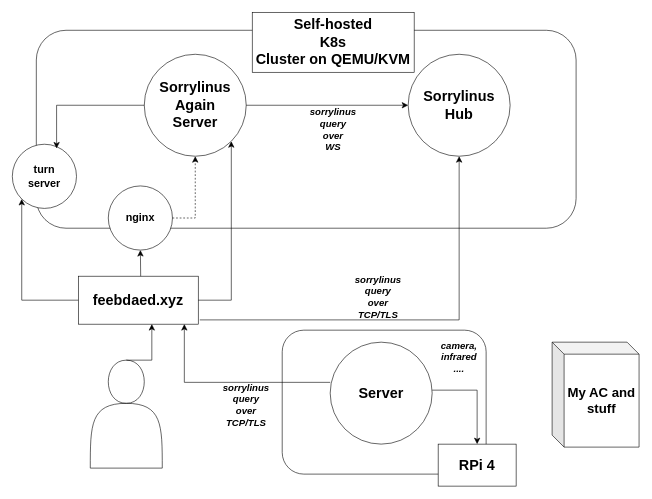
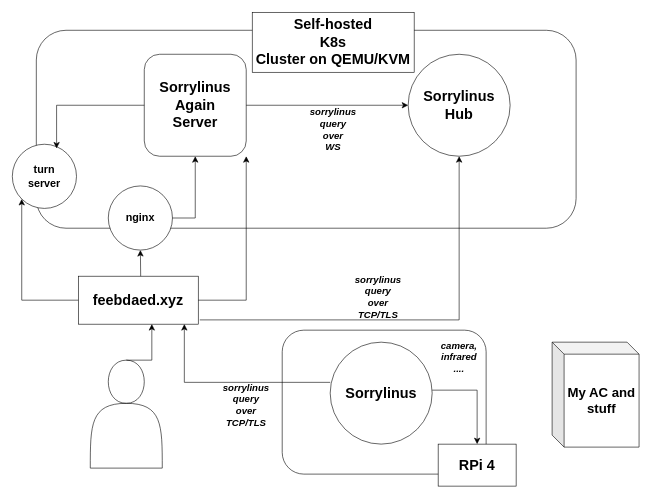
  <mxCell id="0" />
  <mxCell id="1" parent="0" />
  <mxCell id="2" value="" style="rounded=1;whiteSpace=wrap;html=1;" vertex="1" parent="1"><mxGeometry x="470" y="550" width="340" height="240" as="geometry" /></mxCell>
  <mxCell id="3" value="" style="rounded=1;whiteSpace=wrap;html=1;" vertex="1" parent="1"><mxGeometry x="60" y="50" width="900" height="330" as="geometry" /></mxCell>
- <mxCell id="4" value="Sorrylinus&lt;div&gt;Again&lt;/div&gt;&lt;div&gt;Server&lt;/div&gt;" style="ellipse;whiteSpace=wrap;html=1;aspect=fixed;fontStyle=1;fontSize=24;" vertex="1" parent="1"><mxGeometry x="240" y="90" width="170" height="170" as="geometry" /></mxCell>
+ <mxCell id="4" value="Sorrylinus&lt;div&gt;Again&lt;/div&gt;&lt;div&gt;Server&lt;/div&gt;" style="whiteSpace=wrap;html=1;aspect=fixed;fontStyle=1;fontSize=24;rounded=1;" vertex="1" parent="1"><mxGeometry x="240" y="90" width="170" height="170" as="geometry" /></mxCell>
  <mxCell id="5" value="Sorrylinus&lt;div&gt;Hub&lt;/div&gt;" style="ellipse;whiteSpace=wrap;html=1;aspect=fixed;fontStyle=1;fontSize=24;" vertex="1" parent="1"><mxGeometry x="680" y="90" width="170" height="170" as="geometry" /></mxCell>
- <mxCell id="6" value="Server" style="ellipse;whiteSpace=wrap;html=1;aspect=fixed;fontStyle=1;fontSize=24;" vertex="1" parent="1"><mxGeometry x="550" y="570" width="170" height="170" as="geometry" /></mxCell>
+ <mxCell id="6" value="Sorrylinus" style="ellipse;whiteSpace=wrap;html=1;aspect=fixed;fontStyle=1;fontSize=24;" vertex="1" parent="1"><mxGeometry x="550" y="570" width="170" height="170" as="geometry" /></mxCell>
  <mxCell id="7" value="" style="shape=actor;whiteSpace=wrap;html=1;" vertex="1" parent="1"><mxGeometry x="150" y="600" width="120" height="180" as="geometry" /></mxCell>
  <mxCell id="8" value="My AC and stuff" style="shape=cube;whiteSpace=wrap;html=1;boundedLbl=1;backgroundOutline=1;darkOpacity=0.05;darkOpacity2=0.1;fontStyle=1;fontSize=22;" vertex="1" parent="1"><mxGeometry x="920" y="570" width="145" height="175" as="geometry" /></mxCell>
  <mxCell id="9" value="Self-hosted&lt;div&gt;K8s&lt;/div&gt;&lt;div&gt;Cluster on QEMU/KVM&lt;/div&gt;" style="rounded=0;whiteSpace=wrap;html=1;fontStyle=1;fontSize=24;" vertex="1" parent="1"><mxGeometry x="420" y="20" width="270" height="100" as="geometry" /></mxCell>
  <mxCell id="10" value="feebdaed.xyz" style="rounded=0;whiteSpace=wrap;html=1;fontStyle=1;fontSize=24;" vertex="1" parent="1"><mxGeometry x="130" y="460" width="200" height="80" as="geometry" /></mxCell>
  <mxCell id="11" value="" style="edgeStyle=segmentEdgeStyle;endArrow=classic;html=1;curved=0;rounded=0;endSize=8;startSize=8;exitX=0.5;exitY=0;exitDx=0;exitDy=0;entryX=0.613;entryY=0.999;entryDx=0;entryDy=0;entryPerimeter=0;" edge="1" parent="1" source="7" target="10"><mxGeometry width="50" height="50" relative="1" as="geometry"><mxPoint x="580" y="550" as="sourcePoint" /><mxPoint x="630" y="500" as="targetPoint" /></mxGeometry></mxCell>
  <mxCell id="12" value="" style="edgeStyle=segmentEdgeStyle;endArrow=classic;html=1;curved=0;rounded=0;endSize=8;startSize=8;exitX=1;exitY=0.5;exitDx=0;exitDy=0;entryX=1;entryY=1;entryDx=0;entryDy=0;" edge="1" parent="1" source="10" target="4"><mxGeometry width="50" height="50" relative="1" as="geometry"><mxPoint x="580" y="550" as="sourcePoint" /><mxPoint x="630" y="500" as="targetPoint" /></mxGeometry></mxCell>
  <mxCell id="13" value="nginx" style="ellipse;whiteSpace=wrap;html=1;aspect=fixed;fontStyle=1;fontSize=18;" vertex="1" parent="1"><mxGeometry x="180" y="309.5" width="107" height="107" as="geometry" /></mxCell>
  <mxCell id="14" value="turn&lt;div&gt;server&lt;/div&gt;" style="ellipse;whiteSpace=wrap;html=1;aspect=fixed;fontStyle=1;fontSize=18;" vertex="1" parent="1"><mxGeometry x="20" y="240" width="107" height="107" as="geometry" /></mxCell>
  <mxCell id="15" value="" style="edgeStyle=segmentEdgeStyle;endArrow=classic;html=1;curved=0;rounded=0;endSize=8;startSize=8;entryX=0.5;entryY=1;entryDx=0;entryDy=0;" edge="1" parent="1" target="13"><mxGeometry width="50" height="50" relative="1" as="geometry"><mxPoint x="234" y="460" as="sourcePoint" /><mxPoint x="630" y="360" as="targetPoint" /></mxGeometry></mxCell>
  <mxCell id="16" value="" style="edgeStyle=segmentEdgeStyle;endArrow=classic;html=1;curved=0;rounded=0;endSize=8;startSize=8;entryX=0;entryY=1;entryDx=0;entryDy=0;exitX=0;exitY=0.5;exitDx=0;exitDy=0;" edge="1" parent="1" source="10" target="14"><mxGeometry width="50" height="50" relative="1" as="geometry"><mxPoint x="580" y="410" as="sourcePoint" /><mxPoint x="630" y="360" as="targetPoint" /></mxGeometry></mxCell>
  <mxCell id="17" value="" style="edgeStyle=segmentEdgeStyle;endArrow=classic;html=1;curved=0;rounded=0;endSize=8;startSize=8;entryX=0.884;entryY=0.999;entryDx=0;entryDy=0;entryPerimeter=0;" edge="1" parent="1" target="10"><mxGeometry width="50" height="50" relative="1" as="geometry"><mxPoint x="550" y="637" as="sourcePoint" /><mxPoint x="630" y="360" as="targetPoint" /></mxGeometry></mxCell>
  <mxCell id="18" value="" style="edgeStyle=segmentEdgeStyle;endArrow=classic;html=1;curved=0;rounded=0;endSize=8;startSize=8;exitX=1.013;exitY=0.911;exitDx=0;exitDy=0;exitPerimeter=0;entryX=0.5;entryY=1;entryDx=0;entryDy=0;" edge="1" parent="1" source="10" target="5"><mxGeometry width="50" height="50" relative="1" as="geometry"><mxPoint x="580" y="410" as="sourcePoint" /><mxPoint x="630" y="360" as="targetPoint" /></mxGeometry></mxCell>
- <mxCell id="19" value="" style="edgeStyle=segmentEdgeStyle;endArrow=classic;html=1;curved=0;rounded=0;endSize=8;startSize=8;dashed=1;" edge="1" parent="1" source="13" target="4"><mxGeometry width="50" height="50" relative="1" as="geometry"><mxPoint x="580" y="410" as="sourcePoint" /><mxPoint x="630" y="360" as="targetPoint" /></mxGeometry></mxCell>
+ <mxCell id="19" value="" style="edgeStyle=segmentEdgeStyle;endArrow=classic;html=1;curved=0;rounded=0;endSize=8;startSize=8;" edge="1" parent="1" source="13" target="4"><mxGeometry width="50" height="50" relative="1" as="geometry"><mxPoint x="580" y="410" as="sourcePoint" /><mxPoint x="630" y="360" as="targetPoint" /></mxGeometry></mxCell>
  <mxCell id="20" value="" style="edgeStyle=segmentEdgeStyle;endArrow=classic;html=1;curved=0;rounded=0;endSize=8;startSize=8;" edge="1" parent="1" source="4" target="5"><mxGeometry width="50" height="50" relative="1" as="geometry"><mxPoint x="580" y="410" as="sourcePoint" /><mxPoint x="630" y="360" as="targetPoint" /></mxGeometry></mxCell>
  <mxCell id="21" value="RPi 4" style="rounded=0;whiteSpace=wrap;html=1;fontStyle=1;fontSize=24;" vertex="1" parent="1"><mxGeometry x="730" y="740" width="130" height="70" as="geometry" /></mxCell>
  <mxCell id="22" value="" style="edgeStyle=segmentEdgeStyle;endArrow=classic;html=1;curved=0;rounded=0;endSize=8;startSize=8;entryX=0.69;entryY=0.065;entryDx=0;entryDy=0;entryPerimeter=0;" edge="1" parent="1" source="4" target="14"><mxGeometry width="50" height="50" relative="1" as="geometry"><mxPoint x="580" y="410" as="sourcePoint" /><mxPoint x="630" y="360" as="targetPoint" /></mxGeometry></mxCell>
  <mxCell id="23" value="sorrylinus&lt;div&gt;query&lt;/div&gt;&lt;div&gt;over&lt;/div&gt;&lt;div&gt;TCP/TLS&lt;/div&gt;" style="text;html=1;align=center;verticalAlign=middle;whiteSpace=wrap;rounded=0;fontStyle=3;fontSize=16;" vertex="1" parent="1"><mxGeometry x="600" y="480" width="60" height="30" as="geometry" /></mxCell>
  <mxCell id="24" value="sorrylinus&lt;div&gt;query&lt;/div&gt;&lt;div&gt;over&lt;/div&gt;&lt;div&gt;TCP/TLS&lt;/div&gt;" style="text;html=1;align=center;verticalAlign=middle;whiteSpace=wrap;rounded=0;fontStyle=3;fontSize=16;" vertex="1" parent="1"><mxGeometry x="380" y="660" width="60" height="30" as="geometry" /></mxCell>
  <mxCell id="25" value="sorrylinus&lt;div&gt;query&lt;/div&gt;&lt;div&gt;over&lt;/div&gt;&lt;div&gt;WS&lt;/div&gt;" style="text;html=1;align=center;verticalAlign=middle;whiteSpace=wrap;rounded=0;fontStyle=3;fontSize=16;" vertex="1" parent="1"><mxGeometry x="525" y="200" width="60" height="30" as="geometry" /></mxCell>
  <mxCell id="26" value="" style="edgeStyle=segmentEdgeStyle;endArrow=classic;html=1;curved=0;rounded=0;endSize=8;startSize=8;" edge="1" parent="1" target="21"><mxGeometry width="50" height="50" relative="1" as="geometry"><mxPoint x="720" y="650" as="sourcePoint" /><mxPoint x="770" y="600" as="targetPoint" /></mxGeometry></mxCell>
  <mxCell id="27" value="camera,&lt;div&gt;infrared ....&lt;/div&gt;&lt;div&gt;&lt;br&gt;&lt;/div&gt;" style="text;html=1;align=center;verticalAlign=middle;whiteSpace=wrap;rounded=0;fontStyle=3;fontSize=16;" vertex="1" parent="1"><mxGeometry x="735" y="590" width="60" height="30" as="geometry" /></mxCell>
